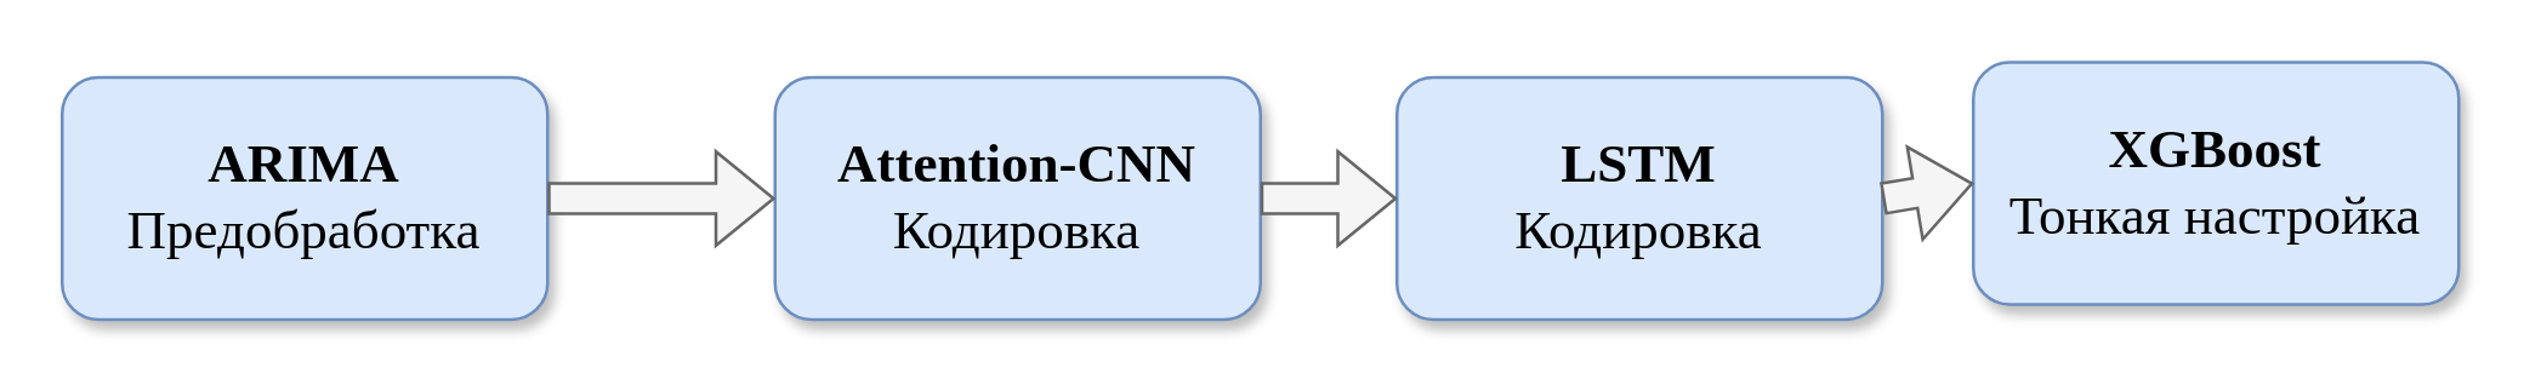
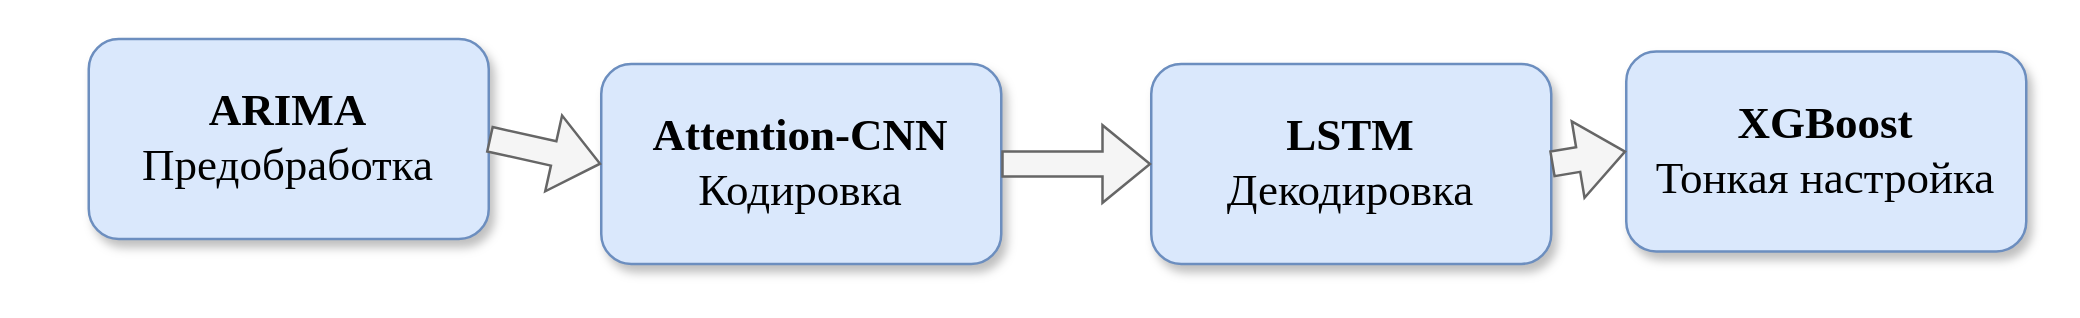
  <mxCell id="0" />
  <mxCell id="1" parent="0" />
- <mxCell id="2" value="&lt;font face=&quot;Times New Roman&quot; style=&quot;font-size: 18px;&quot;&gt;&lt;b&gt;ARIMA&lt;br&gt;&lt;/b&gt;Предобработка&lt;br&gt;&lt;/font&gt;" style="rounded=1;whiteSpace=wrap;html=1;fillColor=#dae8fc;strokeColor=#6c8ebf;shadow=1;glass=0;sketch=0;" vertex="1" parent="1"><mxGeometry y="25" width="160" height="80" as="geometry" x="20" /></mxCell>
- <mxCell id="3" value="&lt;font face=&quot;Times New Roman&quot; style=&quot;font-size: 18px;&quot;&gt;&lt;b&gt;Attention-CNN&lt;br&gt;&lt;/b&gt;Кодировка&lt;br&gt;&lt;/font&gt;" style="rounded=1;whiteSpace=wrap;html=1;fillColor=#dae8fc;strokeColor=#6c8ebf;shadow=1;" vertex="1" parent="1"><mxGeometry x="255" y="25" width="160" height="80" as="geometry" /></mxCell>
- <mxCell id="4" value="&lt;font face=&quot;Times New Roman&quot; style=&quot;font-size: 18px;&quot;&gt;&lt;b&gt;LSTM&lt;/b&gt;&lt;br&gt;Кодировка&lt;br&gt;&lt;/font&gt;" style="rounded=1;whiteSpace=wrap;html=1;fillColor=#dae8fc;strokeColor=#6c8ebf;shadow=1;" vertex="1" parent="1"><mxGeometry x="460" y="25" width="160" height="80" as="geometry" /></mxCell>
+ <mxCell id="2" value="&lt;font face=&quot;Times New Roman&quot; style=&quot;font-size: 18px;&quot;&gt;&lt;b&gt;ARIMA&lt;br&gt;&lt;/b&gt;Предобработка&lt;br&gt;&lt;/font&gt;" style="rounded=1;whiteSpace=wrap;html=1;fillColor=#dae8fc;strokeColor=#6c8ebf;shadow=1;glass=0;sketch=0;" vertex="1" parent="1"><mxGeometry x="35" y="15" width="160" height="80" as="geometry" /></mxCell>
+ <mxCell id="3" value="&lt;font face=&quot;Times New Roman&quot; style=&quot;font-size: 18px;&quot;&gt;&lt;b&gt;Attention-CNN&lt;br&gt;&lt;/b&gt;Кодировка&lt;br&gt;&lt;/font&gt;" style="rounded=1;whiteSpace=wrap;html=1;fillColor=#dae8fc;strokeColor=#6c8ebf;shadow=1;" vertex="1" parent="1"><mxGeometry x="240" y="25" width="160" height="80" as="geometry" /></mxCell>
+ <mxCell id="4" value="&lt;font face=&quot;Times New Roman&quot; style=&quot;font-size: 18px;&quot;&gt;&lt;b&gt;LSTM&lt;/b&gt;&lt;br&gt;Декодировка&lt;br&gt;&lt;/font&gt;" style="rounded=1;whiteSpace=wrap;html=1;fillColor=#dae8fc;strokeColor=#6c8ebf;shadow=1;" vertex="1" parent="1"><mxGeometry x="460" y="25" width="160" height="80" as="geometry" /></mxCell>
  <mxCell id="5" value="&lt;font face=&quot;Times New Roman&quot; style=&quot;font-size: 18px;&quot;&gt;&lt;b&gt;XGBoost&lt;/b&gt;&lt;br&gt;Тонкая настройка&lt;br&gt;&lt;/font&gt;" style="rounded=1;whiteSpace=wrap;html=1;fillColor=#dae8fc;strokeColor=#6c8ebf;shadow=1;" vertex="1" parent="1"><mxGeometry x="650" y="20" width="160" height="80" as="geometry" /></mxCell>
  <mxCell id="6" value="" style="shape=flexArrow;endArrow=classic;html=1;rounded=0;fontFamily=Times New Roman;fontSize=18;exitX=1;exitY=0.5;exitDx=0;exitDy=0;entryX=0;entryY=0.5;entryDx=0;entryDy=0;fillColor=#f5f5f5;strokeColor=#666666;" edge="1" parent="1" source="2" target="3"><mxGeometry width="50" height="50" relative="1" as="geometry"><mxPoint x="210" y="285" as="sourcePoint" /><mxPoint x="460" y="195" as="targetPoint" /></mxGeometry></mxCell>
  <mxCell id="7" value="" style="shape=flexArrow;endArrow=classic;html=1;rounded=0;fontFamily=Times New Roman;fontSize=18;exitX=1;exitY=0.5;exitDx=0;exitDy=0;entryX=0;entryY=0.5;entryDx=0;entryDy=0;fillColor=#f5f5f5;strokeColor=#666666;" edge="1" parent="1" source="3" target="4"><mxGeometry width="50" height="50" relative="1" as="geometry"><mxPoint x="410" y="245" as="sourcePoint" /><mxPoint x="460" y="195" as="targetPoint" /></mxGeometry></mxCell>
  <mxCell id="8" value="" style="shape=flexArrow;endArrow=classic;html=1;rounded=0;fontFamily=Times New Roman;fontSize=18;exitX=1;exitY=0.5;exitDx=0;exitDy=0;entryX=0;entryY=0.5;entryDx=0;entryDy=0;fillColor=#f5f5f5;strokeColor=#666666;" edge="1" parent="1" source="4" target="5"><mxGeometry width="50" height="50" relative="1" as="geometry"><mxPoint x="410" y="245" as="sourcePoint" /><mxPoint x="460" y="195" as="targetPoint" /></mxGeometry></mxCell>
